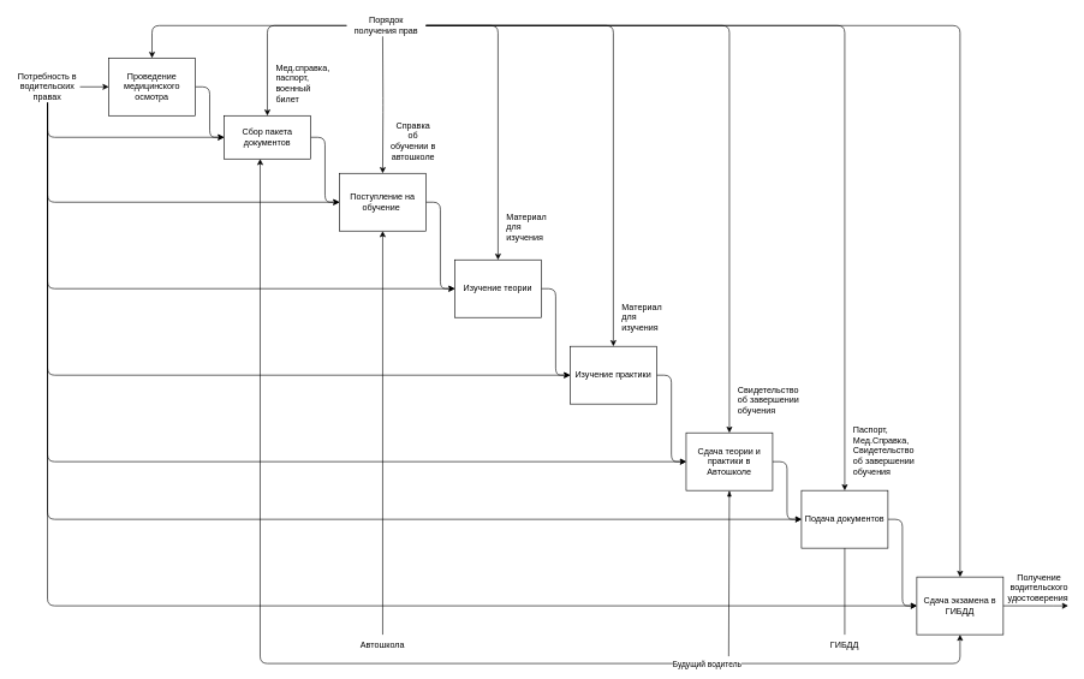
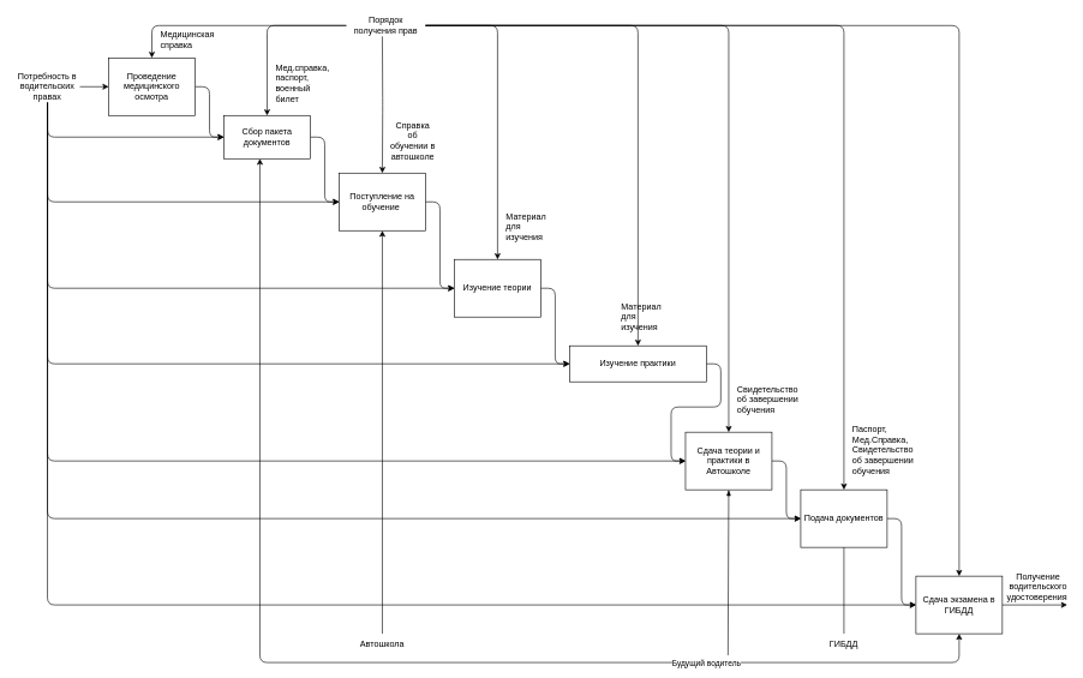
  <mxCell id="0" />
  <mxCell id="1" parent="0" />
  <mxCell id="2" value="" style="endArrow=none;html=1;rounded=0;exitX=0.5;exitY=1;exitDx=0;exitDy=0;startArrow=blockThin;startFill=1;endFill=0;" edge="1" parent="1" source="44"><mxGeometry width="50" height="50" relative="1" as="geometry"><mxPoint x="805.5" y="545" as="sourcePoint" /><mxPoint x="1010" y="910" as="targetPoint" /></mxGeometry></mxCell>
  <mxCell id="3" style="edgeStyle=orthogonalEdgeStyle;rounded=1;orthogonalLoop=1;jettySize=auto;html=1;exitX=1;exitY=0.5;exitDx=0;exitDy=0;entryX=0;entryY=0.5;entryDx=0;entryDy=0;" edge="1" parent="1" source="11" target="13"><mxGeometry relative="1" as="geometry" /></mxCell>
  <mxCell id="4" style="edgeStyle=orthogonalEdgeStyle;rounded=1;orthogonalLoop=1;jettySize=auto;html=1;exitX=0.5;exitY=1;exitDx=0;exitDy=0;entryX=0;entryY=0.5;entryDx=0;entryDy=0;" edge="1" parent="1" source="11" target="17"><mxGeometry relative="1" as="geometry" /></mxCell>
  <mxCell id="5" style="edgeStyle=orthogonalEdgeStyle;rounded=1;orthogonalLoop=1;jettySize=auto;html=1;exitX=0.5;exitY=1;exitDx=0;exitDy=0;entryX=0;entryY=0.5;entryDx=0;entryDy=0;" edge="1" parent="1" source="11" target="19"><mxGeometry relative="1" as="geometry" /></mxCell>
  <mxCell id="6" style="edgeStyle=orthogonalEdgeStyle;rounded=1;orthogonalLoop=1;jettySize=auto;html=1;exitX=0.5;exitY=1;exitDx=0;exitDy=0;entryX=0;entryY=0.5;entryDx=0;entryDy=0;" edge="1" parent="1" source="11" target="44"><mxGeometry relative="1" as="geometry" /></mxCell>
  <mxCell id="7" style="edgeStyle=orthogonalEdgeStyle;rounded=1;orthogonalLoop=1;jettySize=auto;html=1;exitX=0.5;exitY=1;exitDx=0;exitDy=0;entryX=0;entryY=0.5;entryDx=0;entryDy=0;" edge="1" parent="1" source="11" target="21"><mxGeometry relative="1" as="geometry" /></mxCell>
  <mxCell id="8" style="edgeStyle=orthogonalEdgeStyle;rounded=1;orthogonalLoop=1;jettySize=auto;html=1;exitX=0.5;exitY=1;exitDx=0;exitDy=0;entryX=0;entryY=0.5;entryDx=0;entryDy=0;" edge="1" parent="1" source="11" target="22"><mxGeometry relative="1" as="geometry" /></mxCell>
  <mxCell id="9" style="edgeStyle=orthogonalEdgeStyle;rounded=1;orthogonalLoop=1;jettySize=auto;html=1;exitX=0.5;exitY=1;exitDx=0;exitDy=0;entryX=0;entryY=0.5;entryDx=0;entryDy=0;" edge="1" parent="1" source="11" target="47"><mxGeometry relative="1" as="geometry" /></mxCell>
  <mxCell id="10" style="edgeStyle=orthogonalEdgeStyle;rounded=1;orthogonalLoop=1;jettySize=auto;html=1;exitX=0.5;exitY=1;exitDx=0;exitDy=0;entryX=0;entryY=0.5;entryDx=0;entryDy=0;" edge="1" parent="1" source="11" target="49"><mxGeometry relative="1" as="geometry" /></mxCell>
  <mxCell id="11" value="Потребность в водительских правах" style="text;html=1;strokeColor=none;fillColor=none;align=center;verticalAlign=middle;whiteSpace=wrap;rounded=0;labelBackgroundColor=default;" vertex="1" parent="1"><mxGeometry x="20" y="105" width="90" height="30" as="geometry" /></mxCell>
  <mxCell id="12" style="edgeStyle=orthogonalEdgeStyle;rounded=1;orthogonalLoop=1;jettySize=auto;html=1;entryX=0;entryY=0.5;entryDx=0;entryDy=0;startArrow=none;startFill=0;endArrow=classic;endFill=1;" edge="1" parent="1" source="13" target="17"><mxGeometry relative="1" as="geometry" /></mxCell>
  <mxCell id="13" value="Проведение медицинского осмотра" style="rounded=0;whiteSpace=wrap;html=1;" vertex="1" parent="1"><mxGeometry x="150" y="80" width="120" height="80" as="geometry" /></mxCell>
  <mxCell id="14" style="edgeStyle=orthogonalEdgeStyle;rounded=1;orthogonalLoop=1;jettySize=auto;html=1;entryX=0.5;entryY=1;entryDx=0;entryDy=0;startArrow=classic;startFill=1;" edge="1" parent="1" source="17" target="22"><mxGeometry relative="1" as="geometry"><Array as="points"><mxPoint x="360" y="920" /><mxPoint x="1331" y="920" /></Array></mxGeometry></mxCell>
  <mxCell id="15" value="Будущий водитель" style="edgeLabel;html=1;align=center;verticalAlign=middle;resizable=0;points=[];" vertex="1" connectable="0" parent="14"><mxGeometry x="-0.02" relative="1" as="geometry"><mxPoint x="481" as="offset" /></mxGeometry></mxCell>
  <mxCell id="16" style="edgeStyle=orthogonalEdgeStyle;rounded=1;orthogonalLoop=1;jettySize=auto;html=1;exitX=1;exitY=0.5;exitDx=0;exitDy=0;entryX=0;entryY=0.5;entryDx=0;entryDy=0;" edge="1" parent="1" source="17" target="19"><mxGeometry relative="1" as="geometry" /></mxCell>
  <mxCell id="17" value="Сбор пакета документов" style="rounded=0;whiteSpace=wrap;html=1;" vertex="1" parent="1"><mxGeometry x="310" y="160" width="120" height="60" as="geometry" /></mxCell>
  <mxCell id="18" style="edgeStyle=orthogonalEdgeStyle;rounded=1;orthogonalLoop=1;jettySize=auto;html=1;exitX=1;exitY=0.5;exitDx=0;exitDy=0;entryX=0;entryY=0.5;entryDx=0;entryDy=0;" edge="1" parent="1" source="19" target="47"><mxGeometry relative="1" as="geometry" /></mxCell>
  <mxCell id="19" value="Поступление на обучение&amp;nbsp;" style="rounded=0;whiteSpace=wrap;html=1;" vertex="1" parent="1"><mxGeometry x="470" y="240" width="120" height="80" as="geometry" /></mxCell>
  <mxCell id="20" style="edgeStyle=orthogonalEdgeStyle;rounded=1;orthogonalLoop=1;jettySize=auto;html=1;exitX=1;exitY=0.5;exitDx=0;exitDy=0;entryX=0;entryY=0.5;entryDx=0;entryDy=0;" edge="1" parent="1" source="21" target="22"><mxGeometry relative="1" as="geometry" /></mxCell>
  <mxCell id="21" value="Подача документов" style="rounded=0;whiteSpace=wrap;html=1;" vertex="1" parent="1"><mxGeometry x="1111" y="680" width="120" height="80" as="geometry" /></mxCell>
  <mxCell id="22" value="Сдача экзамена в ГИБДД" style="rounded=0;whiteSpace=wrap;html=1;" vertex="1" parent="1"><mxGeometry x="1271" y="800" width="120" height="80" as="geometry" /></mxCell>
  <mxCell id="23" value="" style="endArrow=classic;html=1;rounded=0;" edge="1" parent="1"><mxGeometry width="50" height="50" relative="1" as="geometry"><mxPoint x="1391" y="840" as="sourcePoint" /><mxPoint x="1481" y="840" as="targetPoint" /><Array as="points"><mxPoint x="1461" y="840" /></Array></mxGeometry></mxCell>
  <mxCell id="24" value="" style="edgeStyle=orthogonalEdgeStyle;rounded=0;orthogonalLoop=1;jettySize=auto;html=1;entryX=0.5;entryY=1;entryDx=0;entryDy=0;endArrow=none;" edge="1" parent="1" source="25" target="21"><mxGeometry relative="1" as="geometry"><mxPoint x="1080.034" y="570" as="targetPoint" /></mxGeometry></mxCell>
  <mxCell id="25" value="ГИБДД" style="text;html=1;strokeColor=none;fillColor=none;align=center;verticalAlign=middle;whiteSpace=wrap;rounded=0;" vertex="1" parent="1"><mxGeometry x="1141" y="880" width="60" height="30" as="geometry" /></mxCell>
  <mxCell id="26" value="Получение водительского удостоверения&amp;nbsp;" style="text;html=1;strokeColor=none;fillColor=none;align=center;verticalAlign=middle;whiteSpace=wrap;rounded=0;" vertex="1" parent="1"><mxGeometry x="1411" y="800" width="60" height="30" as="geometry" /></mxCell>
  <mxCell id="27" value="" style="edgeStyle=orthogonalEdgeStyle;rounded=0;orthogonalLoop=1;jettySize=auto;html=1;startArrow=none;startFill=0;endArrow=classic;endFill=1;" edge="1" parent="1" source="28" target="19"><mxGeometry relative="1" as="geometry" /></mxCell>
  <mxCell id="28" value="Автошкола" style="text;html=1;strokeColor=none;fillColor=none;align=center;verticalAlign=middle;whiteSpace=wrap;rounded=0;" vertex="1" parent="1"><mxGeometry x="500" y="880" width="60" height="30" as="geometry" /></mxCell>
  <mxCell id="29" style="edgeStyle=orthogonalEdgeStyle;rounded=1;orthogonalLoop=1;jettySize=auto;html=1;startArrow=none;startFill=0;endArrow=classic;endFill=1;" edge="1" parent="1" source="37" target="22"><mxGeometry relative="1" as="geometry" /></mxCell>
  <mxCell id="30" style="edgeStyle=orthogonalEdgeStyle;rounded=1;orthogonalLoop=1;jettySize=auto;html=1;startArrow=none;startFill=0;endArrow=classic;endFill=1;" edge="1" parent="1" source="37" target="13"><mxGeometry relative="1" as="geometry" /></mxCell>
  <mxCell id="31" style="edgeStyle=orthogonalEdgeStyle;rounded=1;orthogonalLoop=1;jettySize=auto;html=1;entryX=0.5;entryY=0;entryDx=0;entryDy=0;startArrow=none;startFill=0;endArrow=classic;endFill=1;" edge="1" parent="1" source="37" target="17"><mxGeometry relative="1" as="geometry" /></mxCell>
  <mxCell id="32" style="edgeStyle=orthogonalEdgeStyle;rounded=1;orthogonalLoop=1;jettySize=auto;html=1;entryX=0.5;entryY=0;entryDx=0;entryDy=0;startArrow=none;startFill=0;endArrow=classic;endFill=1;" edge="1" parent="1" source="37" target="21"><mxGeometry relative="1" as="geometry" /></mxCell>
  <mxCell id="33" style="edgeStyle=orthogonalEdgeStyle;rounded=1;orthogonalLoop=1;jettySize=auto;html=1;exitX=1;exitY=0.5;exitDx=0;exitDy=0;entryX=0.5;entryY=0;entryDx=0;entryDy=0;" edge="1" parent="1" source="37" target="44"><mxGeometry relative="1" as="geometry" /></mxCell>
  <mxCell id="34" style="edgeStyle=orthogonalEdgeStyle;rounded=1;orthogonalLoop=1;jettySize=auto;html=1;entryX=0.5;entryY=0;entryDx=0;entryDy=0;" edge="1" parent="1" target="19"><mxGeometry relative="1" as="geometry"><mxPoint x="530" y="50" as="sourcePoint" /></mxGeometry></mxCell>
  <mxCell id="35" style="edgeStyle=orthogonalEdgeStyle;rounded=1;orthogonalLoop=1;jettySize=auto;html=1;exitX=1;exitY=0.5;exitDx=0;exitDy=0;entryX=0.5;entryY=0;entryDx=0;entryDy=0;" edge="1" parent="1" source="37" target="49"><mxGeometry relative="1" as="geometry" /></mxCell>
  <mxCell id="36" style="edgeStyle=orthogonalEdgeStyle;rounded=1;orthogonalLoop=1;jettySize=auto;html=1;exitX=1;exitY=0.5;exitDx=0;exitDy=0;entryX=0.5;entryY=0;entryDx=0;entryDy=0;" edge="1" parent="1" source="37" target="47"><mxGeometry relative="1" as="geometry" /></mxCell>
  <mxCell id="37" value="Порядок получения прав" style="text;html=1;strokeColor=none;fillColor=none;align=center;verticalAlign=middle;whiteSpace=wrap;rounded=0;" vertex="1" parent="1"><mxGeometry x="480" y="20" width="110" height="30" as="geometry" /></mxCell>
+ <mxCell id="38" value="Медицинская справка" style="text;html=1;strokeColor=none;fillColor=none;align=left;verticalAlign=middle;whiteSpace=wrap;rounded=0;" vertex="1" parent="1"><mxGeometry x="220" y="40" width="60" height="30" as="geometry" /></mxCell>
  <mxCell id="39" value="Мед.справка, паспорт, военный билет" style="text;html=1;strokeColor=none;fillColor=none;align=left;verticalAlign=middle;whiteSpace=wrap;rounded=0;" vertex="1" parent="1"><mxGeometry x="380" y="100" width="60" height="30" as="geometry" /></mxCell>
  <mxCell id="40" value="Справка об обучении в автошколе" style="text;html=1;strokeColor=none;fillColor=none;align=center;verticalAlign=middle;whiteSpace=wrap;rounded=0;" vertex="1" parent="1"><mxGeometry x="540" y="180" width="65" height="30" as="geometry" /></mxCell>
  <mxCell id="41" value="Свидетельство об завершении обучения" style="text;html=1;strokeColor=none;fillColor=none;align=left;verticalAlign=middle;whiteSpace=wrap;rounded=0;" vertex="1" parent="1"><mxGeometry x="1021" y="540" width="90" height="30" as="geometry" /></mxCell>
  <mxCell id="42" value="Паспорт, Мед.Справка,&lt;br&gt;Свидетельство об завершении обучения" style="text;html=1;strokeColor=none;fillColor=none;align=left;verticalAlign=middle;whiteSpace=wrap;rounded=0;" vertex="1" parent="1"><mxGeometry x="1181" y="610" width="90" height="30" as="geometry" /></mxCell>
  <mxCell id="43" style="edgeStyle=orthogonalEdgeStyle;rounded=1;orthogonalLoop=1;jettySize=auto;html=1;exitX=1;exitY=0.5;exitDx=0;exitDy=0;entryX=0;entryY=0.5;entryDx=0;entryDy=0;" edge="1" parent="1" source="44" target="21"><mxGeometry relative="1" as="geometry" /></mxCell>
  <mxCell id="44" value="Сдача теории и практики в Автошколе" style="rounded=0;whiteSpace=wrap;html=1;" vertex="1" parent="1"><mxGeometry x="951" y="600" width="120" height="80" as="geometry" /></mxCell>
  <mxCell id="45" style="edgeStyle=orthogonalEdgeStyle;rounded=1;orthogonalLoop=1;jettySize=auto;html=1;exitX=0.5;exitY=1;exitDx=0;exitDy=0;" edge="1" parent="1" source="40" target="40"><mxGeometry relative="1" as="geometry" /></mxCell>
  <mxCell id="46" style="edgeStyle=orthogonalEdgeStyle;rounded=1;orthogonalLoop=1;jettySize=auto;html=1;exitX=1;exitY=0.5;exitDx=0;exitDy=0;entryX=0;entryY=0.5;entryDx=0;entryDy=0;" edge="1" parent="1" source="47" target="49"><mxGeometry relative="1" as="geometry" /></mxCell>
  <mxCell id="47" value="Изучение теории" style="rounded=0;whiteSpace=wrap;html=1;" vertex="1" parent="1"><mxGeometry x="630" y="360" width="120" height="80" as="geometry" /></mxCell>
  <mxCell id="48" style="edgeStyle=orthogonalEdgeStyle;rounded=1;orthogonalLoop=1;jettySize=auto;html=1;exitX=1;exitY=0.5;exitDx=0;exitDy=0;entryX=0;entryY=0.5;entryDx=0;entryDy=0;" edge="1" parent="1" source="49" target="44"><mxGeometry relative="1" as="geometry" /></mxCell>
- <mxCell id="49" value="Изучение практики" style="rounded=0;whiteSpace=wrap;html=1;" vertex="1" parent="1"><mxGeometry x="790" y="480" width="120" height="80" as="geometry" /></mxCell>
+ <mxCell id="49" value="Изучение практики" style="rounded=0;whiteSpace=wrap;html=1;" vertex="1" parent="1"><mxGeometry x="790" y="480" width="190" height="50" as="geometry" /></mxCell>
  <mxCell id="50" value="Материал для изучения" style="text;html=1;strokeColor=none;fillColor=none;align=left;verticalAlign=middle;whiteSpace=wrap;rounded=0;" vertex="1" parent="1"><mxGeometry x="700" y="300" width="65" height="30" as="geometry" /></mxCell>
  <mxCell id="51" value="Материал для изучения" style="text;html=1;strokeColor=none;fillColor=none;align=left;verticalAlign=middle;whiteSpace=wrap;rounded=0;" vertex="1" parent="1"><mxGeometry x="860" y="425" width="65" height="30" as="geometry" /></mxCell>
